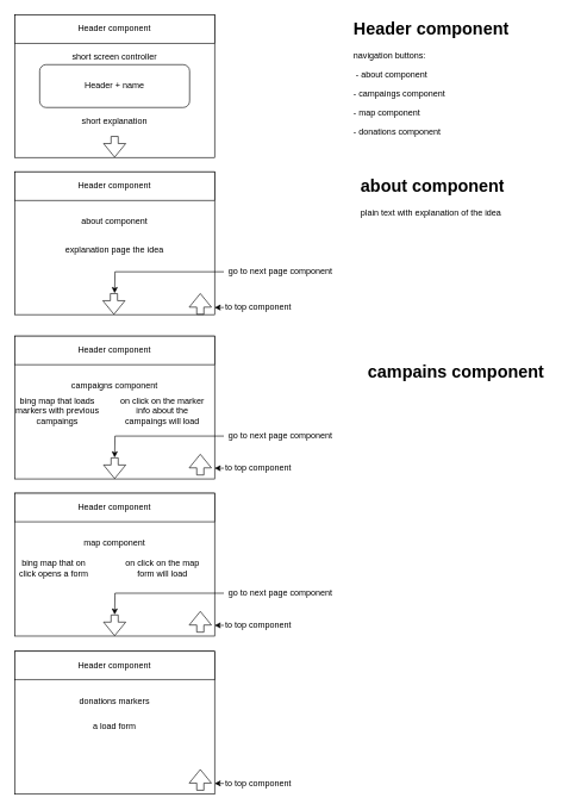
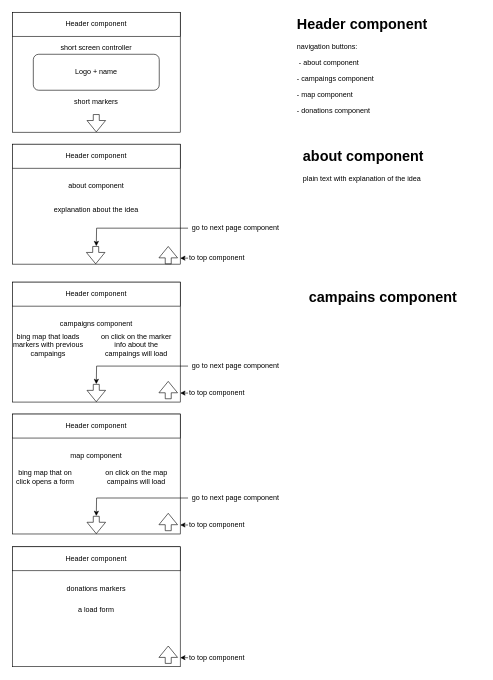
  <mxCell id="0" />
  <mxCell id="1" parent="0" />
  <mxCell id="2" value="" style="rounded=0;whiteSpace=wrap;html=1;" vertex="1" parent="1"><mxGeometry x="20" y="20" width="280" height="200" as="geometry" /></mxCell>
  <mxCell id="3" value="" style="rounded=0;whiteSpace=wrap;html=1;" vertex="1" parent="1"><mxGeometry x="20" y="20" width="280" height="40" as="geometry" /></mxCell>
  <mxCell id="4" value="Header component" style="text;html=1;strokeColor=none;fillColor=none;align=center;verticalAlign=middle;whiteSpace=wrap;rounded=0;" vertex="1" parent="1"><mxGeometry x="100" y="30" width="120" height="20" as="geometry" /></mxCell>
  <mxCell id="5" value="short screen controller" style="text;html=1;strokeColor=none;fillColor=none;align=center;verticalAlign=middle;whiteSpace=wrap;rounded=0;" vertex="1" parent="1"><mxGeometry x="20" y="70" width="280" height="20" as="geometry" /></mxCell>
  <mxCell id="6" value="" style="rounded=1;whiteSpace=wrap;html=1;" vertex="1" parent="1"><mxGeometry x="55" y="90" width="210" height="60" as="geometry" /></mxCell>
- <mxCell id="7" value="Header + name" style="text;html=1;strokeColor=none;fillColor=none;align=center;verticalAlign=middle;whiteSpace=wrap;rounded=0;" vertex="1" parent="1"><mxGeometry x="100" y="110" width="120" height="20" as="geometry" /></mxCell>
- <mxCell id="8" value="short explanation" style="text;html=1;strokeColor=none;fillColor=none;align=center;verticalAlign=middle;whiteSpace=wrap;rounded=0;" vertex="1" parent="1"><mxGeometry x="60" y="160" width="200" height="20" as="geometry" /></mxCell>
+ <mxCell id="7" value="Logo + name" style="text;html=1;strokeColor=none;fillColor=none;align=center;verticalAlign=middle;whiteSpace=wrap;rounded=0;" vertex="1" parent="1"><mxGeometry x="100" y="110" width="120" height="20" as="geometry" /></mxCell>
+ <mxCell id="8" value="short markers" style="text;html=1;strokeColor=none;fillColor=none;align=center;verticalAlign=middle;whiteSpace=wrap;rounded=0;" vertex="1" parent="1"><mxGeometry x="60" y="160" width="200" height="20" as="geometry" /></mxCell>
  <mxCell id="9" value="" style="shape=flexArrow;endArrow=classic;html=1;" edge="1" parent="1"><mxGeometry width="50" height="50" relative="1" as="geometry"><mxPoint x="160" y="190" as="sourcePoint" /><mxPoint x="160" y="220" as="targetPoint" /></mxGeometry></mxCell>
  <mxCell id="10" value="" style="rounded=0;whiteSpace=wrap;html=1;" vertex="1" parent="1"><mxGeometry x="20" y="240" width="280" height="200" as="geometry" /></mxCell>
  <mxCell id="11" value="" style="rounded=0;whiteSpace=wrap;html=1;" vertex="1" parent="1"><mxGeometry x="20" y="240" width="280" height="40" as="geometry" /></mxCell>
  <mxCell id="12" value="Header component" style="text;html=1;strokeColor=none;fillColor=none;align=center;verticalAlign=middle;whiteSpace=wrap;rounded=0;" vertex="1" parent="1"><mxGeometry x="100" y="250" width="120" height="20" as="geometry" /></mxCell>
  <mxCell id="13" value="about component" style="text;html=1;strokeColor=none;fillColor=none;align=center;verticalAlign=middle;whiteSpace=wrap;rounded=0;" vertex="1" parent="1"><mxGeometry x="20" y="300" width="280" height="20" as="geometry" /></mxCell>
- <mxCell id="14" value="explanation page the idea" style="text;html=1;strokeColor=none;fillColor=none;align=center;verticalAlign=middle;whiteSpace=wrap;rounded=0;" vertex="1" parent="1"><mxGeometry x="60" y="340" width="200" height="20" as="geometry" /></mxCell>
+ <mxCell id="14" value="explanation about the idea" style="text;html=1;strokeColor=none;fillColor=none;align=center;verticalAlign=middle;whiteSpace=wrap;rounded=0;" vertex="1" parent="1"><mxGeometry x="60" y="340" width="200" height="20" as="geometry" /></mxCell>
  <mxCell id="15" value="" style="shape=flexArrow;endArrow=classic;html=1;" edge="1" parent="1"><mxGeometry width="50" height="50" relative="1" as="geometry"><mxPoint x="159" y="410" as="sourcePoint" /><mxPoint x="159" y="440" as="targetPoint" /></mxGeometry></mxCell>
  <mxCell id="16" value="" style="shape=flexArrow;endArrow=classic;html=1;" edge="1" parent="1"><mxGeometry width="50" height="50" relative="1" as="geometry"><mxPoint x="280" y="440" as="sourcePoint" /><mxPoint x="280" y="410" as="targetPoint" /></mxGeometry></mxCell>
  <mxCell id="17" style="edgeStyle=orthogonalEdgeStyle;rounded=0;orthogonalLoop=1;jettySize=auto;html=1;exitX=0;exitY=0.5;exitDx=0;exitDy=0;" edge="1" parent="1" source="18"><mxGeometry relative="1" as="geometry"><mxPoint x="300" y="430" as="targetPoint" /></mxGeometry></mxCell>
  <mxCell id="18" value="to top component" style="text;html=1;strokeColor=none;fillColor=none;align=center;verticalAlign=middle;whiteSpace=wrap;rounded=0;" vertex="1" parent="1"><mxGeometry x="313" y="420" width="97" height="20" as="geometry" /></mxCell>
  <mxCell id="19" style="edgeStyle=orthogonalEdgeStyle;rounded=0;orthogonalLoop=1;jettySize=auto;html=1;exitX=0;exitY=0.5;exitDx=0;exitDy=0;" edge="1" parent="1" source="20"><mxGeometry relative="1" as="geometry"><mxPoint x="160" y="410" as="targetPoint" /></mxGeometry></mxCell>
  <mxCell id="20" value="go to next page component" style="text;html=1;strokeColor=none;fillColor=none;align=center;verticalAlign=middle;whiteSpace=wrap;rounded=0;" vertex="1" parent="1"><mxGeometry x="313" y="370" width="159" height="20" as="geometry" /></mxCell>
  <mxCell id="21" value="" style="rounded=0;whiteSpace=wrap;html=1;" vertex="1" parent="1"><mxGeometry x="20" y="470" width="280" height="200" as="geometry" /></mxCell>
  <mxCell id="22" value="" style="rounded=0;whiteSpace=wrap;html=1;" vertex="1" parent="1"><mxGeometry x="20" y="470" width="280" height="40" as="geometry" /></mxCell>
  <mxCell id="23" value="Header component" style="text;html=1;strokeColor=none;fillColor=none;align=center;verticalAlign=middle;whiteSpace=wrap;rounded=0;" vertex="1" parent="1"><mxGeometry x="100" y="480" width="120" height="20" as="geometry" /></mxCell>
  <mxCell id="24" value="campaigns component" style="text;html=1;strokeColor=none;fillColor=none;align=center;verticalAlign=middle;whiteSpace=wrap;rounded=0;" vertex="1" parent="1"><mxGeometry x="20" y="530" width="280" height="20" as="geometry" /></mxCell>
  <mxCell id="25" value="" style="shape=flexArrow;endArrow=classic;html=1;" edge="1" parent="1"><mxGeometry width="50" height="50" relative="1" as="geometry"><mxPoint x="280" y="665" as="sourcePoint" /><mxPoint x="280" y="635" as="targetPoint" /></mxGeometry></mxCell>
  <mxCell id="26" style="edgeStyle=orthogonalEdgeStyle;rounded=0;orthogonalLoop=1;jettySize=auto;html=1;exitX=0;exitY=0.5;exitDx=0;exitDy=0;" edge="1" parent="1" source="27"><mxGeometry relative="1" as="geometry"><mxPoint x="300" y="655" as="targetPoint" /></mxGeometry></mxCell>
  <mxCell id="27" value="to top component" style="text;html=1;strokeColor=none;fillColor=none;align=center;verticalAlign=middle;whiteSpace=wrap;rounded=0;" vertex="1" parent="1"><mxGeometry x="313" y="645" width="97" height="20" as="geometry" /></mxCell>
  <mxCell id="28" value="" style="shape=flexArrow;endArrow=classic;html=1;" edge="1" parent="1"><mxGeometry width="50" height="50" relative="1" as="geometry"><mxPoint x="160" y="640" as="sourcePoint" /><mxPoint x="160" y="670" as="targetPoint" /></mxGeometry></mxCell>
  <mxCell id="29" style="edgeStyle=orthogonalEdgeStyle;rounded=0;orthogonalLoop=1;jettySize=auto;html=1;exitX=0;exitY=0.5;exitDx=0;exitDy=0;" edge="1" parent="1" source="30"><mxGeometry relative="1" as="geometry"><mxPoint x="160" y="640" as="targetPoint" /></mxGeometry></mxCell>
  <mxCell id="30" value="go to next page component" style="text;html=1;strokeColor=none;fillColor=none;align=center;verticalAlign=middle;whiteSpace=wrap;rounded=0;" vertex="1" parent="1"><mxGeometry x="313" y="600" width="159" height="20" as="geometry" /></mxCell>
  <mxCell id="31" value="" style="rounded=0;whiteSpace=wrap;html=1;" vertex="1" parent="1"><mxGeometry x="20" y="690" width="280" height="200" as="geometry" /></mxCell>
  <mxCell id="32" value="" style="rounded=0;whiteSpace=wrap;html=1;" vertex="1" parent="1"><mxGeometry x="20" y="690" width="280" height="40" as="geometry" /></mxCell>
  <mxCell id="33" value="Header component" style="text;html=1;strokeColor=none;fillColor=none;align=center;verticalAlign=middle;whiteSpace=wrap;rounded=0;" vertex="1" parent="1"><mxGeometry x="100" y="700" width="120" height="20" as="geometry" /></mxCell>
  <mxCell id="34" value="map component" style="text;html=1;strokeColor=none;fillColor=none;align=center;verticalAlign=middle;whiteSpace=wrap;rounded=0;" vertex="1" parent="1"><mxGeometry x="20" y="750" width="280" height="20" as="geometry" /></mxCell>
  <mxCell id="35" value="bing map that on click opens a form" style="text;html=1;strokeColor=none;fillColor=none;align=center;verticalAlign=middle;whiteSpace=wrap;rounded=0;" vertex="1" parent="1"><mxGeometry x="20" y="770" width="110" height="50" as="geometry" /></mxCell>
  <mxCell id="36" value="" style="shape=flexArrow;endArrow=classic;html=1;" edge="1" parent="1"><mxGeometry width="50" height="50" relative="1" as="geometry"><mxPoint x="280" y="885" as="sourcePoint" /><mxPoint x="280" y="855" as="targetPoint" /></mxGeometry></mxCell>
  <mxCell id="37" style="edgeStyle=orthogonalEdgeStyle;rounded=0;orthogonalLoop=1;jettySize=auto;html=1;exitX=0;exitY=0.5;exitDx=0;exitDy=0;" edge="1" parent="1" source="38"><mxGeometry relative="1" as="geometry"><mxPoint x="300" y="875" as="targetPoint" /></mxGeometry></mxCell>
  <mxCell id="38" value="to top component" style="text;html=1;strokeColor=none;fillColor=none;align=center;verticalAlign=middle;whiteSpace=wrap;rounded=0;" vertex="1" parent="1"><mxGeometry x="313" y="865" width="97" height="20" as="geometry" /></mxCell>
  <mxCell id="39" value="" style="shape=flexArrow;endArrow=classic;html=1;" edge="1" parent="1"><mxGeometry width="50" height="50" relative="1" as="geometry"><mxPoint x="160" y="860" as="sourcePoint" /><mxPoint x="160" y="890" as="targetPoint" /></mxGeometry></mxCell>
  <mxCell id="40" style="edgeStyle=orthogonalEdgeStyle;rounded=0;orthogonalLoop=1;jettySize=auto;html=1;exitX=0;exitY=0.5;exitDx=0;exitDy=0;" edge="1" parent="1" source="41"><mxGeometry relative="1" as="geometry"><mxPoint x="160" y="860" as="targetPoint" /></mxGeometry></mxCell>
  <mxCell id="41" value="go to next page component" style="text;html=1;strokeColor=none;fillColor=none;align=center;verticalAlign=middle;whiteSpace=wrap;rounded=0;" vertex="1" parent="1"><mxGeometry x="313" y="820" width="159" height="20" as="geometry" /></mxCell>
  <mxCell id="42" value="bing map that loads markers with previous campaings" style="text;html=1;strokeColor=none;fillColor=none;align=center;verticalAlign=middle;whiteSpace=wrap;rounded=0;" vertex="1" parent="1"><mxGeometry x="20" y="550" width="120" height="50" as="geometry" /></mxCell>
  <mxCell id="43" value="on click on the marker info about the campaings will load" style="text;html=1;strokeColor=none;fillColor=none;align=center;verticalAlign=middle;whiteSpace=wrap;rounded=0;" vertex="1" parent="1"><mxGeometry x="166.5" y="550" width="120" height="50" as="geometry" /></mxCell>
- <mxCell id="44" value="on click on the map form will load" style="text;html=1;strokeColor=none;fillColor=none;align=center;verticalAlign=middle;whiteSpace=wrap;rounded=0;" vertex="1" parent="1"><mxGeometry x="171.5" y="770" width="110" height="50" as="geometry" /></mxCell>
+ <mxCell id="44" value="on click on the map campains will load" style="text;html=1;strokeColor=none;fillColor=none;align=center;verticalAlign=middle;whiteSpace=wrap;rounded=0;" vertex="1" parent="1"><mxGeometry x="171.5" y="770" width="110" height="50" as="geometry" /></mxCell>
  <mxCell id="45" value="" style="rounded=0;whiteSpace=wrap;html=1;" vertex="1" parent="1"><mxGeometry x="20" y="911.333" width="280" height="200" as="geometry" /></mxCell>
  <mxCell id="46" value="" style="rounded=0;whiteSpace=wrap;html=1;" vertex="1" parent="1"><mxGeometry x="20" y="911.333" width="280" height="40" as="geometry" /></mxCell>
  <mxCell id="47" value="Header component" style="text;html=1;strokeColor=none;fillColor=none;align=center;verticalAlign=middle;whiteSpace=wrap;rounded=0;" vertex="1" parent="1"><mxGeometry x="100" y="921.333" width="120" height="20" as="geometry" /></mxCell>
  <mxCell id="48" value="donations markers" style="text;html=1;strokeColor=none;fillColor=none;align=center;verticalAlign=middle;whiteSpace=wrap;rounded=0;" vertex="1" parent="1"><mxGeometry x="20" y="971.333" width="280" height="20" as="geometry" /></mxCell>
  <mxCell id="49" value="a load form" style="text;html=1;strokeColor=none;fillColor=none;align=center;verticalAlign=middle;whiteSpace=wrap;rounded=0;" vertex="1" parent="1"><mxGeometry x="105" y="991.333" width="110" height="50" as="geometry" /></mxCell>
  <mxCell id="50" value="" style="shape=flexArrow;endArrow=classic;html=1;" edge="1" parent="1"><mxGeometry width="50" height="50" relative="1" as="geometry"><mxPoint x="280" y="1106.333" as="sourcePoint" /><mxPoint x="280" y="1076.333" as="targetPoint" /></mxGeometry></mxCell>
  <mxCell id="51" style="edgeStyle=orthogonalEdgeStyle;rounded=0;orthogonalLoop=1;jettySize=auto;html=1;exitX=0;exitY=0.5;exitDx=0;exitDy=0;" edge="1" parent="1" source="52"><mxGeometry relative="1" as="geometry"><mxPoint x="300" y="1096.333" as="targetPoint" /></mxGeometry></mxCell>
  <mxCell id="52" value="to top component" style="text;html=1;strokeColor=none;fillColor=none;align=center;verticalAlign=middle;whiteSpace=wrap;rounded=0;" vertex="1" parent="1"><mxGeometry x="313" y="1086.333" width="97" height="20" as="geometry" /></mxCell>
  <mxCell id="53" value="&lt;h1&gt;Header component&lt;/h1&gt;&lt;p&gt;navigation buttons:&lt;/p&gt;&lt;p&gt;&amp;nbsp;- about component&lt;/p&gt;&lt;p&gt;- campaings component&lt;/p&gt;&lt;p&gt;- map component&lt;/p&gt;&lt;p&gt;- donations component&lt;/p&gt;" style="text;html=1;strokeColor=none;fillColor=none;spacing=5;spacingTop=-20;whiteSpace=wrap;overflow=hidden;rounded=0;" vertex="1" parent="1"><mxGeometry x="490" y="20" width="290" height="200" as="geometry" /></mxCell>
  <mxCell id="54" value="&lt;h1&gt;about component&lt;/h1&gt;&lt;p&gt;plain text with explanation of the idea&lt;/p&gt;" style="text;html=1;strokeColor=none;fillColor=none;spacing=5;spacingTop=-20;whiteSpace=wrap;overflow=hidden;rounded=0;" vertex="1" parent="1"><mxGeometry x="500" y="240" width="290" height="200" as="geometry" /></mxCell>
- <mxCell id="55" value="&lt;h1&gt;campains component&lt;/h1&gt;&lt;p&gt;&lt;br&gt;&lt;/p&gt;" style="text;html=1;strokeColor=none;fillColor=none;spacing=5;spacingTop=-20;whiteSpace=wrap;overflow=hidden;rounded=0;" vertex="1" parent="1"><mxGeometry x="510" y="500" width="290" height="200" as="geometry" /></mxCell>
+ <mxCell id="55" value="&lt;h1&gt;campains component&lt;/h1&gt;&lt;p&gt;&lt;br&gt;&lt;/p&gt;" style="text;html=1;strokeColor=none;fillColor=none;spacing=5;spacingTop=-20;whiteSpace=wrap;overflow=hidden;rounded=0;" vertex="1" parent="1"><mxGeometry x="510" y="475" width="290" height="200" as="geometry" /></mxCell>
